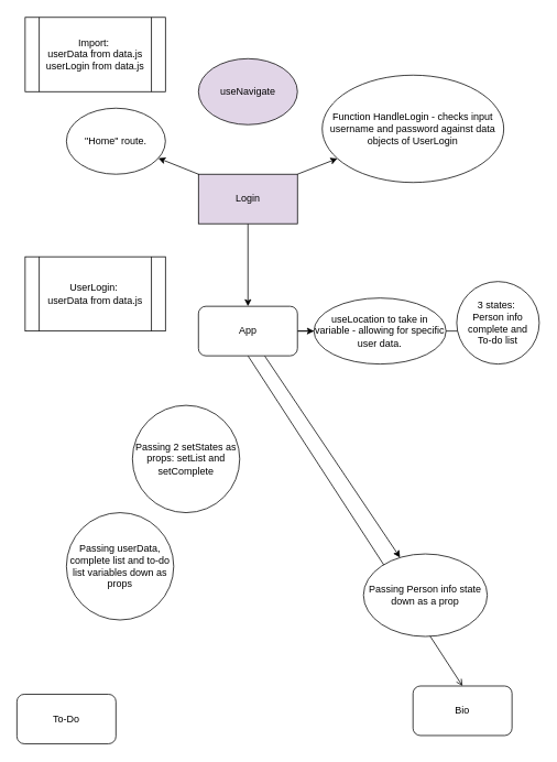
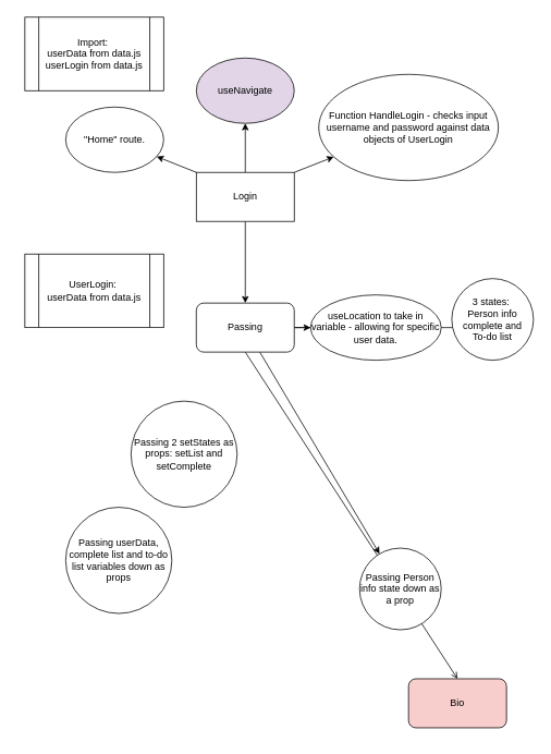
  <mxCell id="0" />
  <mxCell id="1" parent="0" />
  <mxCell id="2" style="edgeStyle=none;html=1;exitX=0.5;exitY=1;exitDx=0;exitDy=0;" edge="1" parent="1" source="6" target="11"><mxGeometry relative="1" as="geometry" /></mxCell>
+ <mxCell id="3" style="edgeStyle=none;html=1;" edge="1" parent="1" source="6" target="17"><mxGeometry relative="1" as="geometry" /></mxCell>
  <mxCell id="4" style="edgeStyle=none;html=1;exitX=1;exitY=0;exitDx=0;exitDy=0;" edge="1" parent="1" source="6" target="14"><mxGeometry relative="1" as="geometry" /></mxCell>
  <mxCell id="5" style="edgeStyle=none;html=1;exitX=0;exitY=0;exitDx=0;exitDy=0;" edge="1" parent="1" source="6" target="15"><mxGeometry relative="1" as="geometry" /></mxCell>
- <mxCell id="6" value="Login" style="rounded=0;whiteSpace=wrap;html=1;fillColor=#e1d5e7;" vertex="1" parent="1"><mxGeometry x="240" y="210" width="120" height="60" as="geometry" /></mxCell>
+ <mxCell id="6" value="Login" style="rounded=0;whiteSpace=wrap;html=1;" vertex="1" parent="1"><mxGeometry x="240" y="210" width="120" height="60" as="geometry" /></mxCell>
  <mxCell id="7" style="edgeStyle=none;html=1;exitX=1;exitY=0.5;exitDx=0;exitDy=0;entryX=0;entryY=0.5;entryDx=0;entryDy=0;" edge="1" parent="1" source="11" target="16"><mxGeometry relative="1" as="geometry" /></mxCell>
  <mxCell id="8" style="edgeStyle=none;html=1;exitX=1;exitY=0.5;exitDx=0;exitDy=0;" edge="1" parent="1" source="11"><mxGeometry relative="1" as="geometry"><mxPoint x="567" y="400" as="targetPoint" /></mxGeometry></mxCell>
  <mxCell id="9" style="edgeStyle=none;html=1;exitX=0.5;exitY=1;exitDx=0;exitDy=0;entryX=0.5;entryY=0;entryDx=0;entryDy=0;endArrow=open;" edge="1" parent="1" source="11" target="13"><mxGeometry relative="1" as="geometry" /></mxCell>
  <mxCell id="10" style="edgeStyle=none;html=1;" edge="1" parent="1" source="11" target="19"><mxGeometry relative="1" as="geometry" /></mxCell>
- <mxCell id="11" value="App" style="rounded=1;whiteSpace=wrap;html=1;" vertex="1" parent="1"><mxGeometry x="240" y="370" width="120" height="60" as="geometry" /></mxCell>
- <mxCell id="12" value="To-Do" style="rounded=1;whiteSpace=wrap;html=1;" vertex="1" parent="1"><mxGeometry x="20" y="840" width="120" height="60" as="geometry" /></mxCell>
- <mxCell id="13" value="Bio" style="rounded=1;whiteSpace=wrap;html=1;" vertex="1" parent="1"><mxGeometry x="500" y="830" width="120" height="60" as="geometry" /></mxCell>
+ <mxCell id="11" value="Passing" style="rounded=1;whiteSpace=wrap;html=1;" vertex="1" parent="1"><mxGeometry x="240" y="370" width="120" height="60" as="geometry" /></mxCell>
+ <mxCell id="13" value="Bio" style="rounded=1;whiteSpace=wrap;html=1;fillColor=#f8cecc;" vertex="1" parent="1"><mxGeometry x="500" y="830" width="120" height="60" as="geometry" /></mxCell>
  <mxCell id="14" value="Function HandleLogin - checks input username and password against data objects of UserLogin" style="ellipse;whiteSpace=wrap;html=1;" vertex="1" parent="1"><mxGeometry x="390" y="90" width="220" height="130" as="geometry" /></mxCell>
  <mxCell id="15" value="&quot;Home&quot; route." style="ellipse;whiteSpace=wrap;html=1;" vertex="1" parent="1"><mxGeometry x="80" y="130" width="120" height="80" as="geometry" /></mxCell>
  <mxCell id="16" value="useLocation to take in variable - allowing for specific user data." style="ellipse;whiteSpace=wrap;html=1;" vertex="1" parent="1"><mxGeometry x="380" y="360" width="160" height="80" as="geometry" /></mxCell>
  <mxCell id="17" value="useNavigate" style="ellipse;whiteSpace=wrap;html=1;fillColor=#e1d5e7;" vertex="1" parent="1"><mxGeometry x="240" y="70" width="120" height="80" as="geometry" /></mxCell>
  <mxCell id="18" value="3 states:&amp;nbsp;&lt;br&gt;Person info&lt;br&gt;complete and&lt;br&gt;To-do list" style="ellipse;whiteSpace=wrap;html=1;aspect=fixed;" vertex="1" parent="1"><mxGeometry x="553" y="340" width="100" height="100" as="geometry" /></mxCell>
- <mxCell id="19" value="Passing Person info state down as a prop" style="ellipse;whiteSpace=wrap;html=1;aspect=fixed;" vertex="1" parent="1"><mxGeometry x="440" y="670" width="150" height="100" as="geometry" /></mxCell>
+ <mxCell id="19" value="Passing Person info state down as a prop" style="ellipse;whiteSpace=wrap;html=1;aspect=fixed;" vertex="1" parent="1"><mxGeometry x="440" y="670" width="100" height="100" as="geometry" /></mxCell>
  <mxCell id="20" value="Passing 2 setStates as props: setList and setComplete" style="ellipse;whiteSpace=wrap;html=1;aspect=fixed;" vertex="1" parent="1"><mxGeometry x="160" y="490" width="130" height="130" as="geometry" /></mxCell>
  <mxCell id="21" value="Passing userData, complete list and to-do list variables down as props" style="ellipse;whiteSpace=wrap;html=1;aspect=fixed;" vertex="1" parent="1"><mxGeometry x="80" y="620" width="130" height="130" as="geometry" /></mxCell>
  <mxCell id="22" value="Import:&amp;nbsp;&lt;br&gt;userData from data.js&lt;br&gt;userLogin from data.js" style="shape=process;whiteSpace=wrap;html=1;backgroundOutline=1;" vertex="1" parent="1"><mxGeometry x="30" y="20" width="170" height="90" as="geometry" /></mxCell>
  <mxCell id="23" value="UserLogin:&amp;nbsp;&lt;br&gt;userData from data.js" style="shape=process;whiteSpace=wrap;html=1;backgroundOutline=1;" vertex="1" parent="1"><mxGeometry x="30" y="310" width="170" height="90" as="geometry" /></mxCell>
